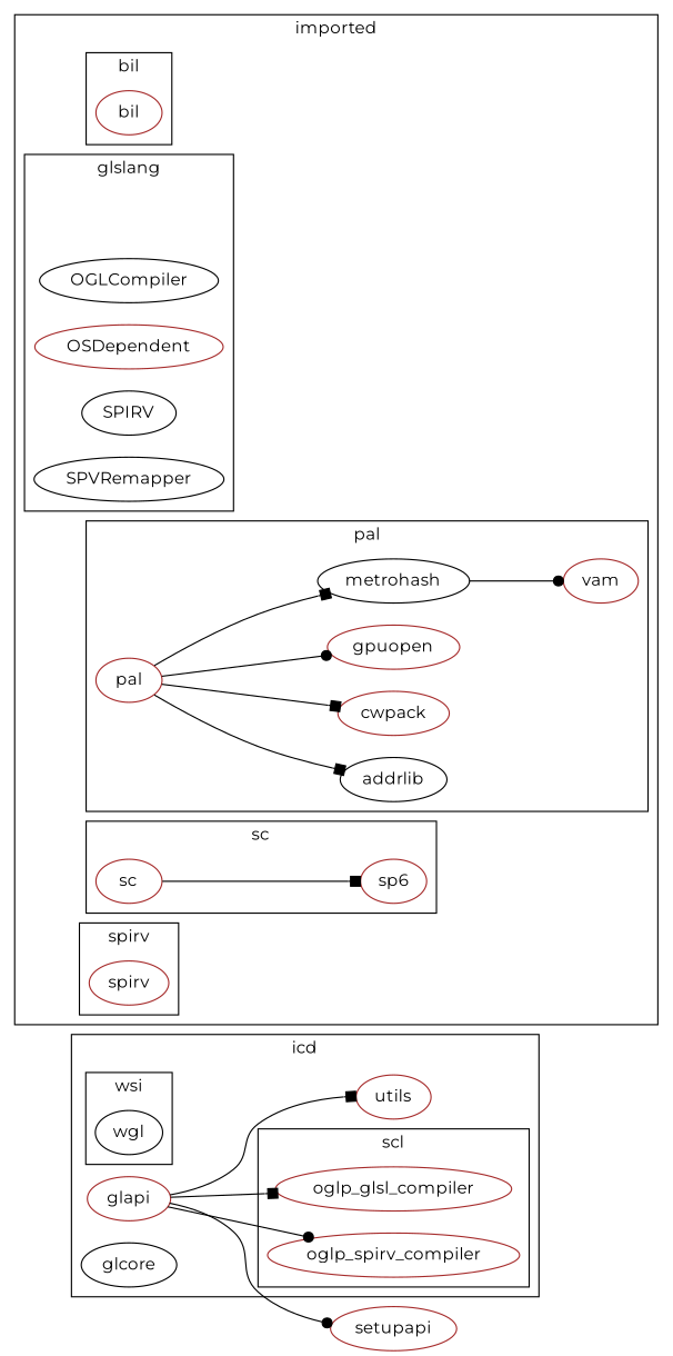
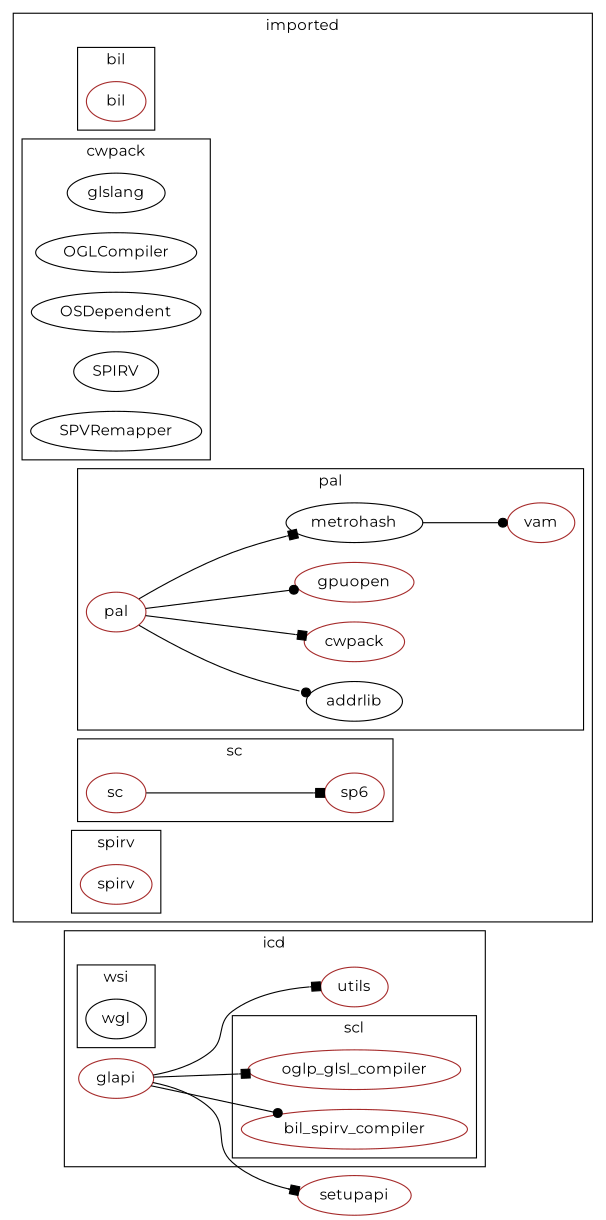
  digraph {
    fontname=Montserrat
    rankdir=LR
    node [color=brown fontname=Montserrat]
    edge [arrowhead=box fontname=Montserrat]
    oglp_glsl_compiler
-   oglp_spirv_compiler
+   oglp_spirv_compiler [label=bil_spirv_compiler]
    wgl [color=black]
    glapi
-   glcore [color=black]
    utils
    bil
+   glslang [color=black]
    OGLCompiler [color=black]
-   OSDependent
+   OSDependent [color=black]
    SPIRV [color=black]
    SPVRemapper [color=black]
    addrlib [color=black]
    cwpack
    gpuopen
    metrohash [color=black]
    pal
    vam
    sc
    n20 [label=sp6]
    spirv
    setupapi
    subgraph cluster_1 {
      label=icd
      glapi
-     glcore
      utils
      subgraph cluster_2 {
        label=scl
        oglp_glsl_compiler
        oglp_spirv_compiler
      }
      subgraph cluster_3 {
        label=wsi
        wgl
      }
    }
    subgraph cluster_4 {
      label=imported
      subgraph cluster_5 {
        label=bil
        bil
      }
      subgraph cluster_6 {
-       label=glslang
+       label=cwpack
+       glslang
        OGLCompiler
        OSDependent
        SPIRV
        SPVRemapper
      }
      subgraph cluster_7 {
        label=pal
        addrlib
        cwpack
        gpuopen
        metrohash
        pal
        vam
      }
      subgraph cluster_8 {
        label=sc
        sc
        n20
      }
      subgraph cluster_9 {
        label=spirv
        spirv
      }
    }
    glapi -> oglp_glsl_compiler
    glapi -> oglp_spirv_compiler [arrowhead=dot]
    glapi -> utils
-   glapi -> setupapi [arrowhead=dot]
+   glapi -> setupapi
    metrohash -> vam [arrowhead=dot]
-   pal -> addrlib
+   pal -> addrlib [arrowhead=dot]
    pal -> cwpack
    pal -> gpuopen [arrowhead=dot]
    pal -> metrohash
    sc -> n20
  }
